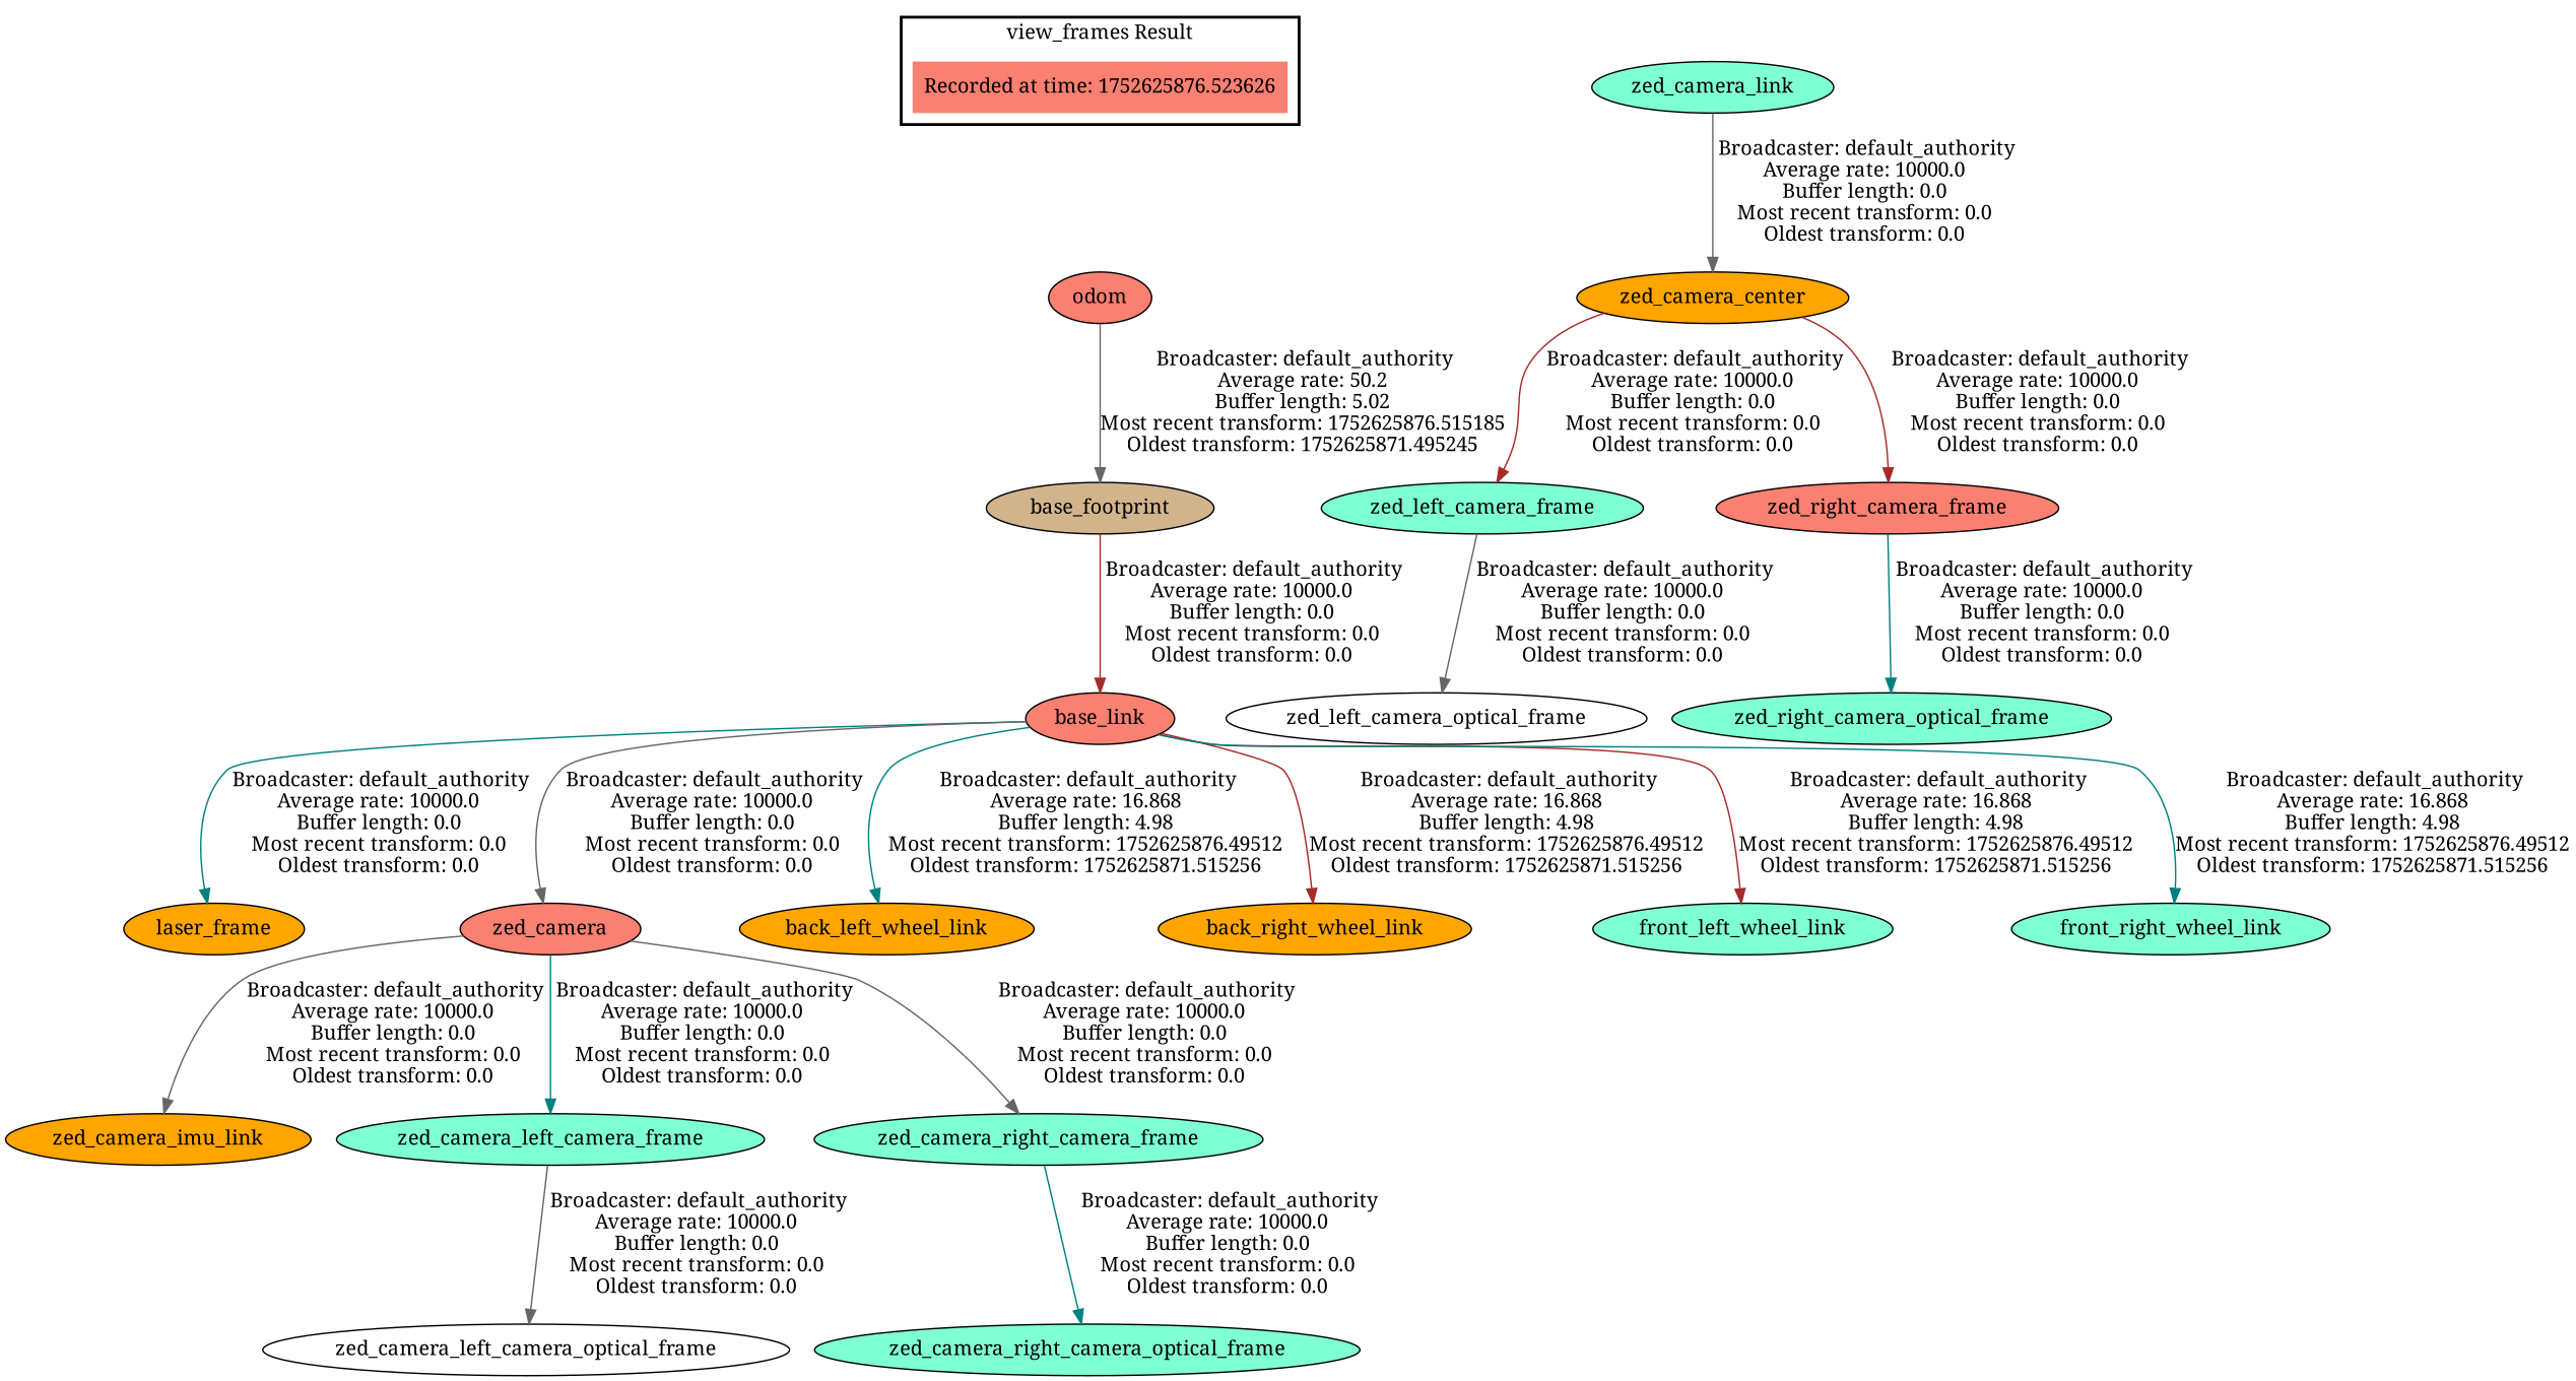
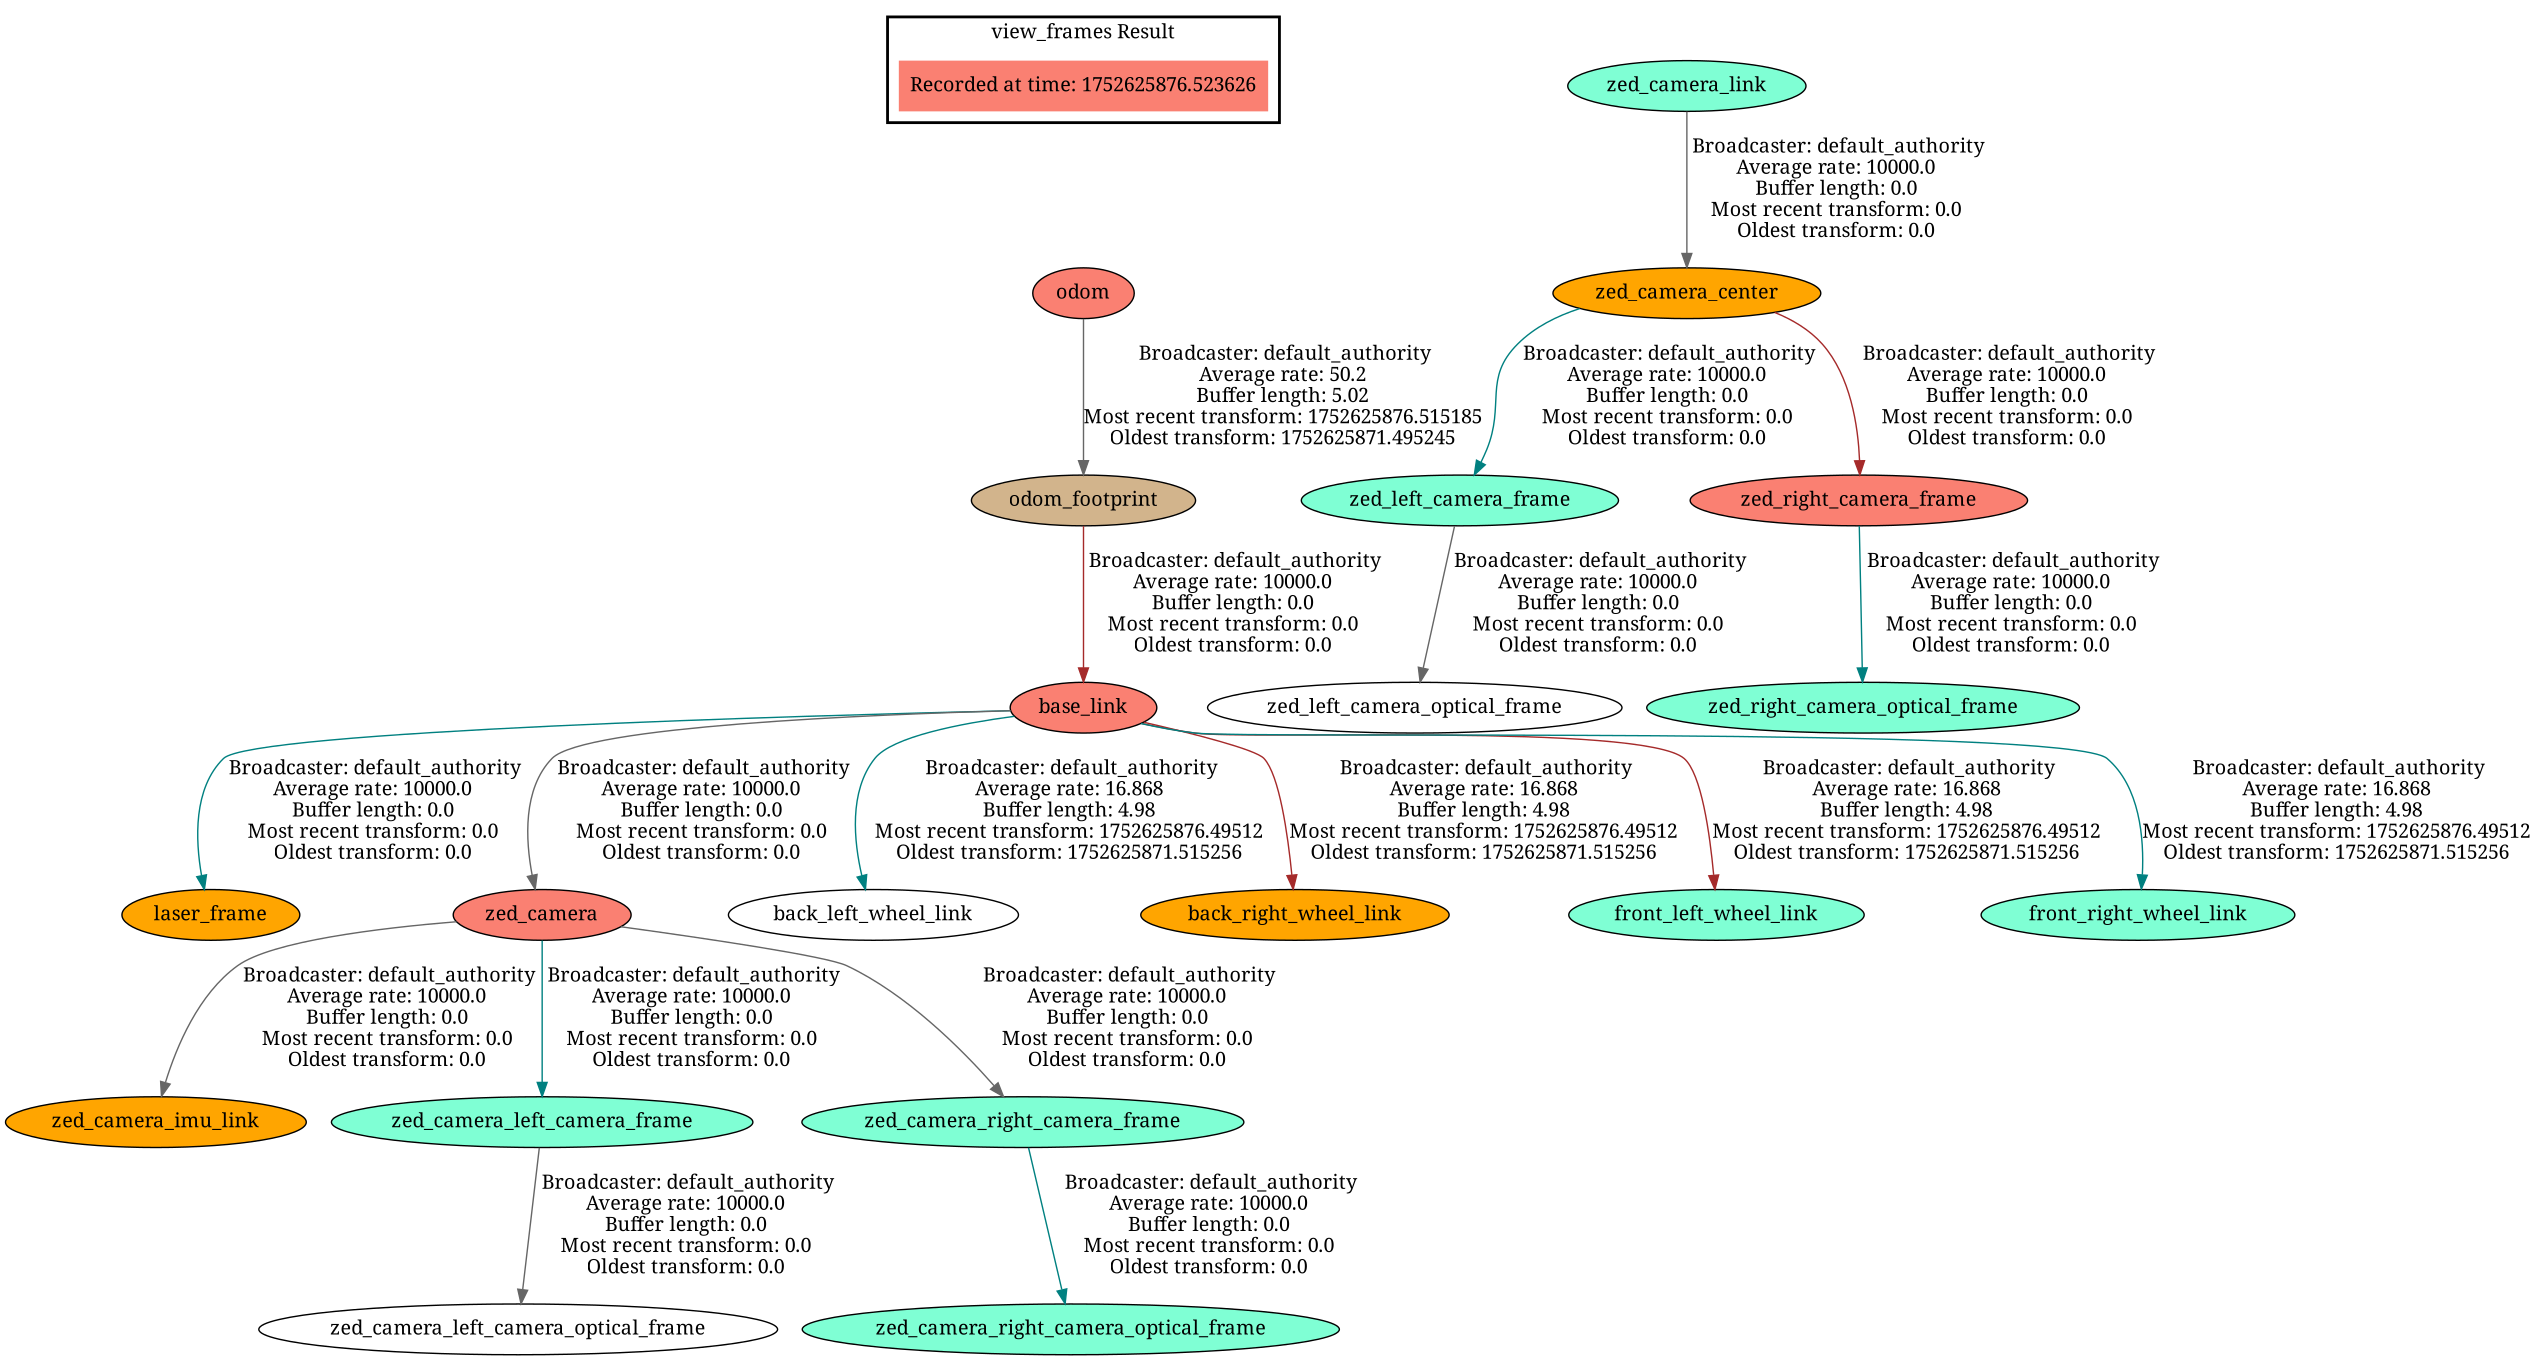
  digraph {
    fontname="Noto Serif"
    node [fillcolor=aquamarine fontname="Noto Serif" style=filled]
    edge [fontname="Noto Serif" color=gray40]
    "Recorded at time: 1752625876.523626" [fillcolor=salmon shape=plaintext]
    odom [fillcolor=salmon]
    zed_camera_center [fillcolor=orange]
    zed_camera_link
    zed_left_camera_frame
    zed_right_camera_frame [fillcolor=salmon]
    zed_left_camera_optical_frame [fillcolor=white]
    zed_right_camera_optical_frame
-   base_footprint [fillcolor=tan]
+   base_footprint [fillcolor=tan label=odom_footprint]
    base_link [fillcolor=salmon]
    laser_frame [fillcolor=orange]
    zed_camera [fillcolor=salmon]
-   back_left_wheel_link [fillcolor=orange]
+   back_left_wheel_link [fillcolor=white]
    back_right_wheel_link [fillcolor=orange]
    front_left_wheel_link
    front_right_wheel_link
    zed_camera_imu_link [fillcolor=orange]
    zed_camera_left_camera_frame
    zed_camera_right_camera_frame
    zed_camera_left_camera_optical_frame [fillcolor=white]
    zed_camera_right_camera_optical_frame
    subgraph cluster_1 {
      color=black
      label="view_frames Result"
      style=bold
      "Recorded at time: 1752625876.523626"
    }
    "Recorded at time: 1752625876.523626" -> odom [style=invis color=""]
    odom -> base_footprint [label=" Broadcaster: default_authority\nAverage rate: 50.2\nBuffer length: 5.02\nMost recent transform: 1752625876.515185\nOldest transform: 1752625871.495245\n"]
-   zed_camera_center -> zed_left_camera_frame [color=brown label=" Broadcaster: default_authority\nAverage rate: 10000.0\nBuffer length: 0.0\nMost recent transform: 0.0\nOldest transform: 0.0\n"]
+   zed_camera_center -> zed_left_camera_frame [color=teal label=" Broadcaster: default_authority\nAverage rate: 10000.0\nBuffer length: 0.0\nMost recent transform: 0.0\nOldest transform: 0.0\n"]
    zed_camera_center -> zed_right_camera_frame [color=brown label=" Broadcaster: default_authority\nAverage rate: 10000.0\nBuffer length: 0.0\nMost recent transform: 0.0\nOldest transform: 0.0\n"]
    zed_camera_link -> zed_camera_center [label=" Broadcaster: default_authority\nAverage rate: 10000.0\nBuffer length: 0.0\nMost recent transform: 0.0\nOldest transform: 0.0\n"]
    zed_left_camera_frame -> zed_left_camera_optical_frame [label=" Broadcaster: default_authority\nAverage rate: 10000.0\nBuffer length: 0.0\nMost recent transform: 0.0\nOldest transform: 0.0\n"]
    zed_right_camera_frame -> zed_right_camera_optical_frame [color=teal label=" Broadcaster: default_authority\nAverage rate: 10000.0\nBuffer length: 0.0\nMost recent transform: 0.0\nOldest transform: 0.0\n"]
    base_footprint -> base_link [color=brown label=" Broadcaster: default_authority\nAverage rate: 10000.0\nBuffer length: 0.0\nMost recent transform: 0.0\nOldest transform: 0.0\n"]
    base_link -> laser_frame [color=teal label=" Broadcaster: default_authority\nAverage rate: 10000.0\nBuffer length: 0.0\nMost recent transform: 0.0\nOldest transform: 0.0\n"]
    base_link -> zed_camera [label=" Broadcaster: default_authority\nAverage rate: 10000.0\nBuffer length: 0.0\nMost recent transform: 0.0\nOldest transform: 0.0\n"]
    base_link -> back_left_wheel_link [color=teal label=" Broadcaster: default_authority\nAverage rate: 16.868\nBuffer length: 4.98\nMost recent transform: 1752625876.49512\nOldest transform: 1752625871.515256\n"]
    base_link -> back_right_wheel_link [color=brown label=" Broadcaster: default_authority\nAverage rate: 16.868\nBuffer length: 4.98\nMost recent transform: 1752625876.49512\nOldest transform: 1752625871.515256\n"]
    base_link -> front_left_wheel_link [color=brown label=" Broadcaster: default_authority\nAverage rate: 16.868\nBuffer length: 4.98\nMost recent transform: 1752625876.49512\nOldest transform: 1752625871.515256\n"]
    base_link -> front_right_wheel_link [color=teal label=" Broadcaster: default_authority\nAverage rate: 16.868\nBuffer length: 4.98\nMost recent transform: 1752625876.49512\nOldest transform: 1752625871.515256\n"]
    zed_camera -> zed_camera_imu_link [label=" Broadcaster: default_authority\nAverage rate: 10000.0\nBuffer length: 0.0\nMost recent transform: 0.0\nOldest transform: 0.0\n"]
    zed_camera -> zed_camera_left_camera_frame [color=teal label=" Broadcaster: default_authority\nAverage rate: 10000.0\nBuffer length: 0.0\nMost recent transform: 0.0\nOldest transform: 0.0\n"]
    zed_camera -> zed_camera_right_camera_frame [label=" Broadcaster: default_authority\nAverage rate: 10000.0\nBuffer length: 0.0\nMost recent transform: 0.0\nOldest transform: 0.0\n"]
    zed_camera_left_camera_frame -> zed_camera_left_camera_optical_frame [label=" Broadcaster: default_authority\nAverage rate: 10000.0\nBuffer length: 0.0\nMost recent transform: 0.0\nOldest transform: 0.0\n"]
    zed_camera_right_camera_frame -> zed_camera_right_camera_optical_frame [color=teal label=" Broadcaster: default_authority\nAverage rate: 10000.0\nBuffer length: 0.0\nMost recent transform: 0.0\nOldest transform: 0.0\n"]
  }
